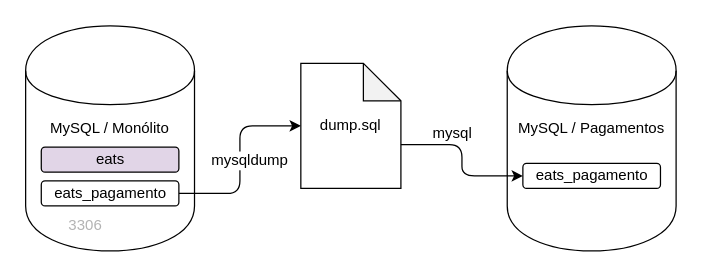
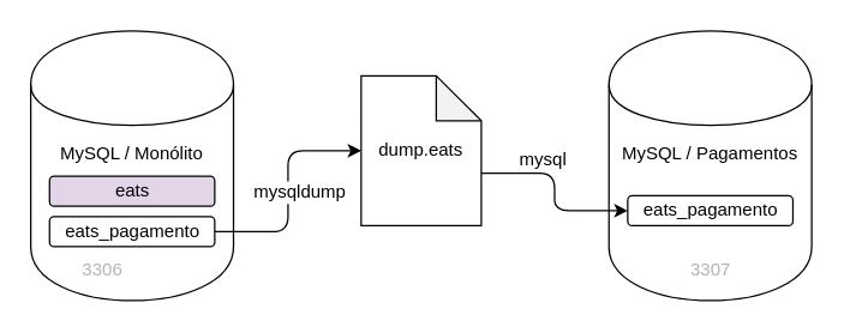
  <mxCell id="0" />
  <mxCell id="1" parent="0" />
  <mxCell id="2" value="MySQL / Monólito" style="shape=cylinder;whiteSpace=wrap;html=1;boundedLbl=1;backgroundOutline=1;verticalAlign=top;spacing=0;spacingTop=30;" vertex="1" parent="1"><mxGeometry x="20" y="20" width="135" height="180" as="geometry" /></mxCell>
- <mxCell id="3" value="dump.sql" style="shape=note;whiteSpace=wrap;html=1;backgroundOutline=1;darkOpacity=0.05;" vertex="1" parent="1"><mxGeometry x="240" y="50" width="80" height="100" as="geometry" /></mxCell>
+ <mxCell id="3" value="dump.eats" style="shape=note;whiteSpace=wrap;html=1;backgroundOutline=1;darkOpacity=0.05;" vertex="1" parent="1"><mxGeometry x="240" y="50" width="80" height="100" as="geometry" /></mxCell>
  <mxCell id="4" value="MySQL / Pagamentos" style="shape=cylinder;whiteSpace=wrap;html=1;boundedLbl=1;backgroundOutline=1;verticalAlign=top;spacing=0;spacingTop=30;" vertex="1" parent="1"><mxGeometry x="405" y="20" width="135" height="180" as="geometry" /></mxCell>
  <mxCell id="5" value="eats_pagamento" style="rounded=1;whiteSpace=wrap;html=1;align=center;" vertex="1" parent="1"><mxGeometry x="417.5" y="130" width="110" height="20" as="geometry" /></mxCell>
  <mxCell id="6" style="edgeStyle=orthogonalEdgeStyle;rounded=1;orthogonalLoop=1;jettySize=auto;html=1;exitX=1;exitY=0.5;exitDx=0;exitDy=0;fontColor=#B3B3B3;" edge="1" parent="1" source="8" target="3"><mxGeometry relative="1" as="geometry" /></mxCell>
  <mxCell id="7" value="&lt;font color=&quot;#000000&quot;&gt;mysqldump&lt;/font&gt;" style="text;html=1;resizable=0;points=[];align=center;verticalAlign=middle;labelBackgroundColor=#ffffff;fontColor=#B3B3B3;spacing=0;spacingLeft=20;spacingBottom=20;" vertex="1" connectable="0" parent="6"><mxGeometry x="-0.391" y="17" relative="1" as="geometry"><mxPoint as="offset" /></mxGeometry></mxCell>
  <mxCell id="8" value="eats_pagamento" style="rounded=1;whiteSpace=wrap;html=1;align=center;" vertex="1" parent="1"><mxGeometry x="32.5" y="144" width="110" height="20" as="geometry" /></mxCell>
  <mxCell id="9" value="3306" style="text;html=1;strokeColor=none;fillColor=none;align=center;verticalAlign=middle;whiteSpace=wrap;rounded=0;fontColor=#B3B3B3;" vertex="1" parent="1"><mxGeometry x="48" y="170" width="40" height="20" as="geometry" /></mxCell>
+ <mxCell id="10" value="3307" style="text;html=1;strokeColor=none;fillColor=none;align=center;verticalAlign=middle;whiteSpace=wrap;rounded=0;fontColor=#B3B3B3;" vertex="1" parent="1"><mxGeometry x="452.5" y="170" width="40" height="20" as="geometry" /></mxCell>
  <mxCell id="11" value="eats" style="rounded=1;whiteSpace=wrap;html=1;align=center;fillColor=#e1d5e7;" vertex="1" parent="1"><mxGeometry x="32.5" y="117" width="110" height="20" as="geometry" /></mxCell>
  <mxCell id="12" style="edgeStyle=orthogonalEdgeStyle;rounded=1;orthogonalLoop=1;jettySize=auto;html=1;exitX=0;exitY=0;exitDx=80;exitDy=65;exitPerimeter=0;entryX=0;entryY=0.5;entryDx=0;entryDy=0;fontColor=#B3B3B3;" edge="1" parent="1" source="3" target="5"><mxGeometry relative="1" as="geometry" /></mxCell>
  <mxCell id="13" value="&lt;font color=&quot;#000000&quot;&gt;mysql&lt;/font&gt;" style="text;html=1;resizable=0;points=[];align=center;verticalAlign=bottom;labelBackgroundColor=#ffffff;fontColor=#B3B3B3;spacing=0;spacingBottom=4;" vertex="1" connectable="0" parent="12"><mxGeometry x="-0.35" y="-1" relative="1" as="geometry"><mxPoint as="offset" /></mxGeometry></mxCell>
